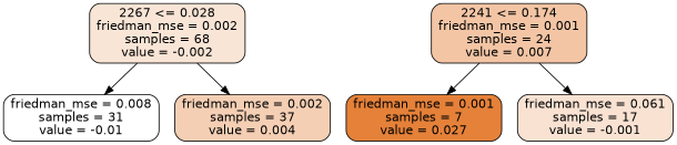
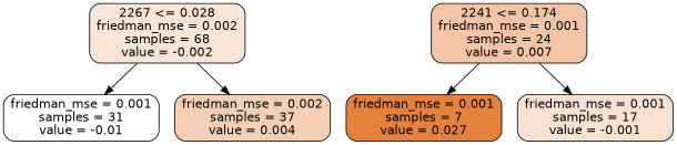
  digraph {
    node [color=black fontname=helvetica shape=box style="filled, rounded"]
    edge [fontname=helvetica]
    n1 [fillcolor="#e5813934" label="2267 <= 0.028\nfriedman_mse = 0.002\nsamples = 68\nvalue = -0.002"]
-   n2 [fillcolor="#e5813900" label="friedman_mse = 0.008\nsamples = 31\nvalue = -0.01"]
+   n2 [fillcolor="#e5813900" label="friedman_mse = 0.001\nsamples = 31\nvalue = -0.01"]
    n3 [fillcolor="#e5813960" label="friedman_mse = 0.002\nsamples = 37\nvalue = 0.004"]
    n4 [fillcolor="#e5813974" label="2241 <= 0.174\nfriedman_mse = 0.001\nsamples = 24\nvalue = 0.007"]
    n5 [fillcolor="#e58139ff" label="friedman_mse = 0.001\nsamples = 7\nvalue = 0.027"]
-   n6 [fillcolor="#e581393a" label="friedman_mse = 0.061\nsamples = 17\nvalue = -0.001"]
+   n6 [fillcolor="#e581393a" label="friedman_mse = 0.001\nsamples = 17\nvalue = -0.001"]
    n1 -> n2
    n1 -> n3
    n4 -> n5
    n4 -> n6
  }
